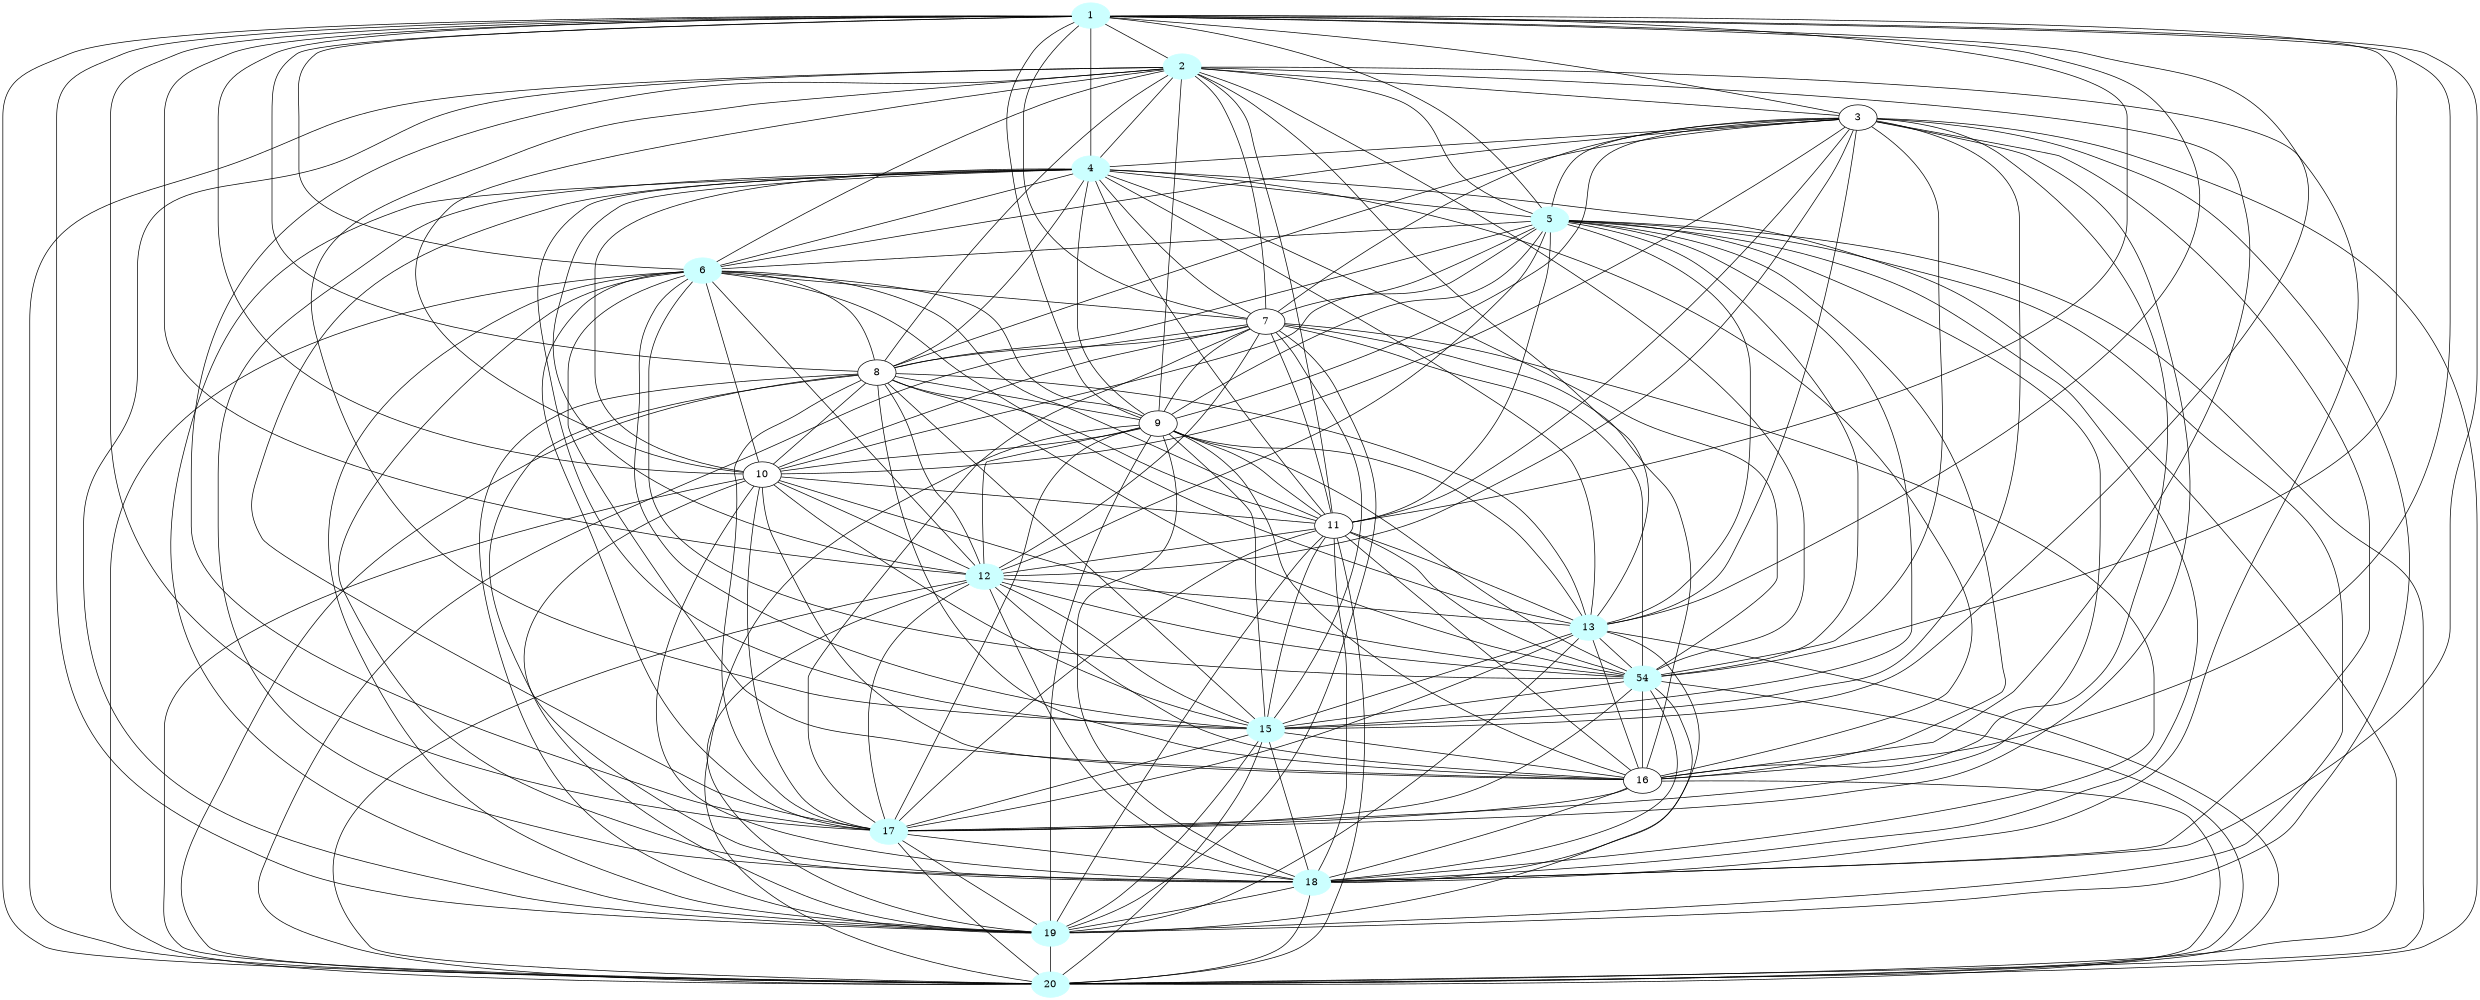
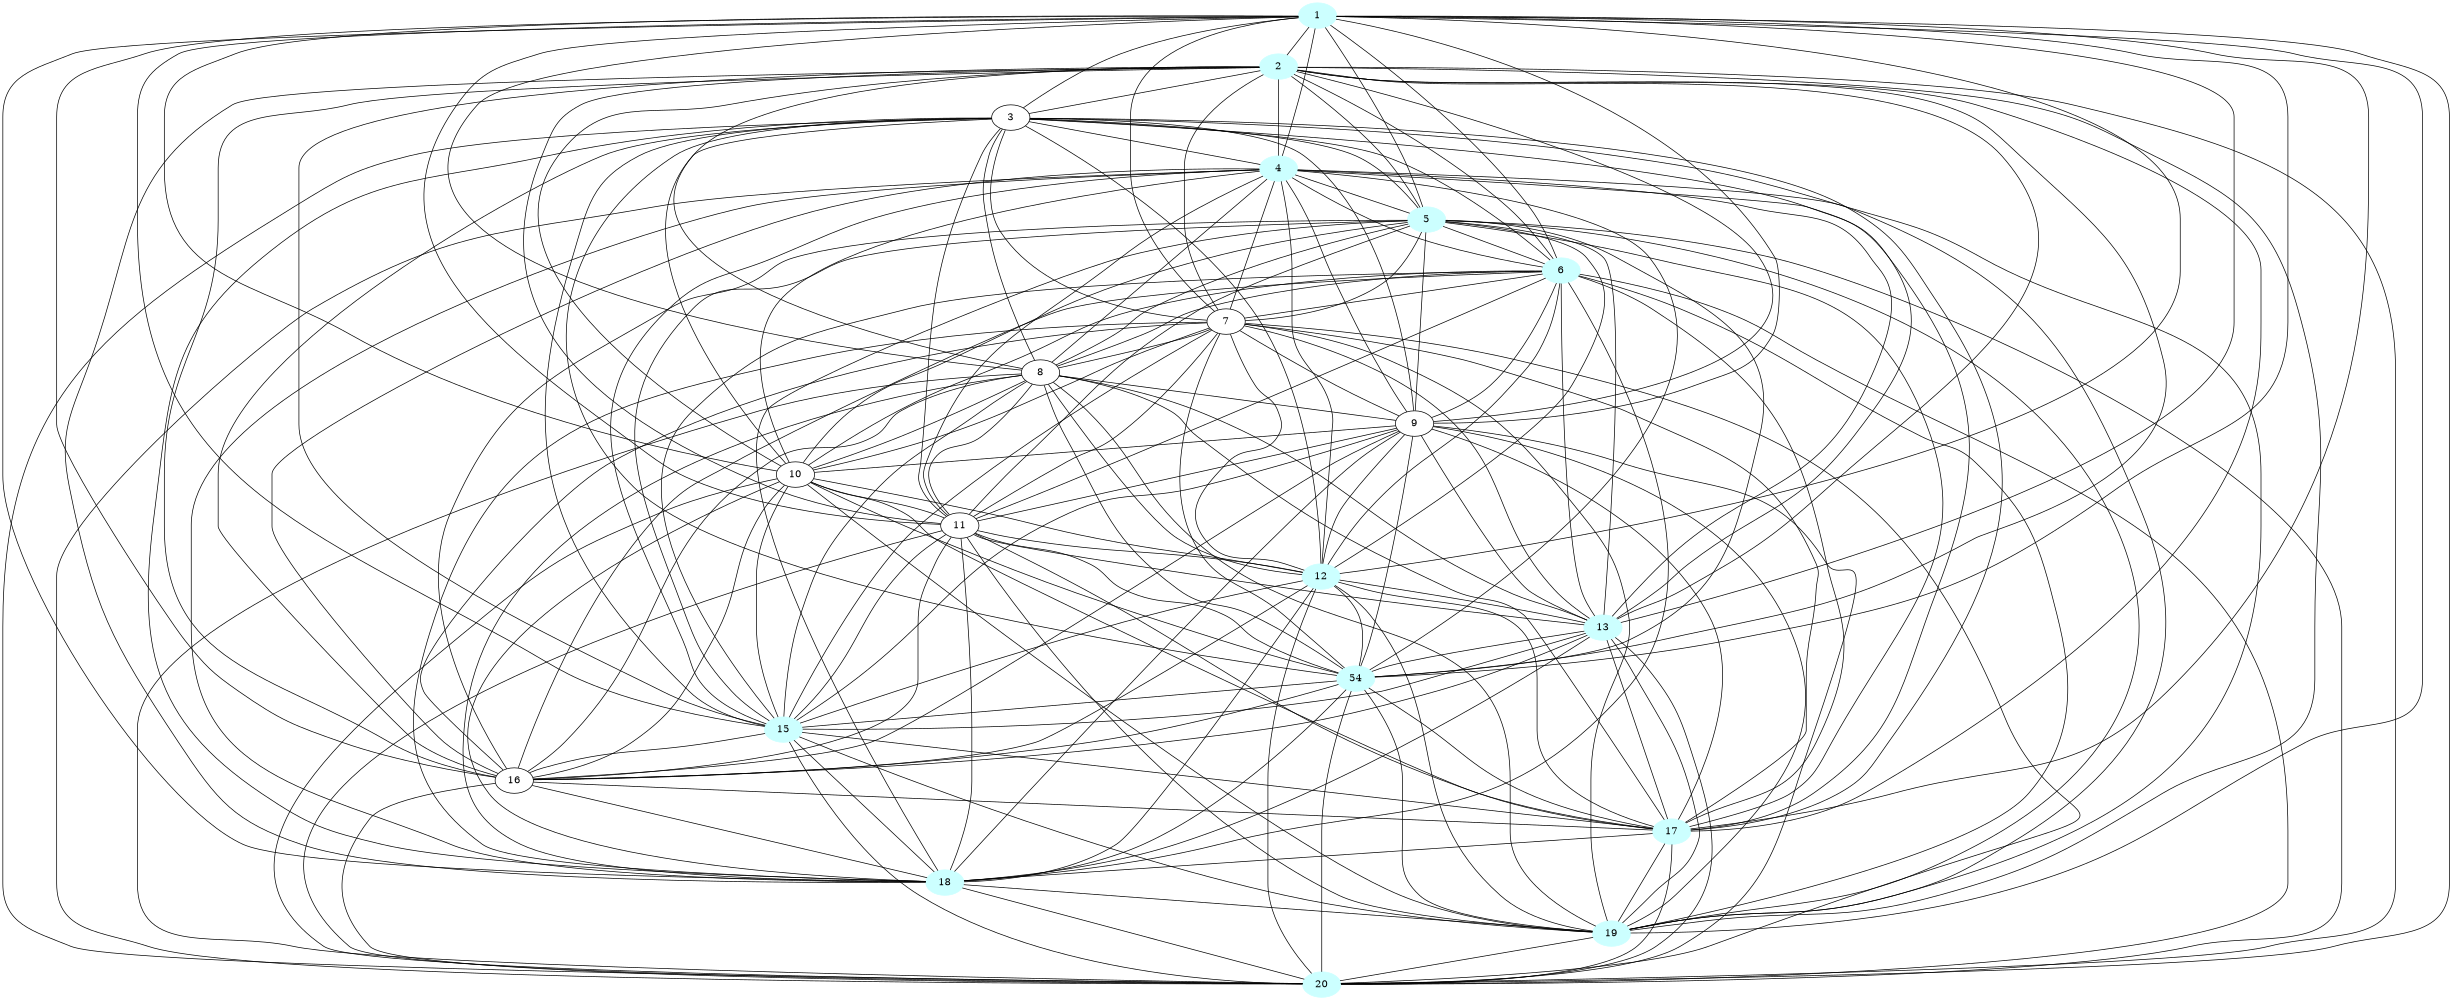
  graph {
    node [color="#CCFFFF" style=filled]
    1
    2
    4
    5
    6
    12
    13
    n8 [label=54]
    15
    17
    18
    19
    20
    3 [color="" style=""]
    7 [color="" style=""]
    8 [color="" style=""]
    9 [color="" style=""]
    10 [color="" style=""]
    11 [color="" style=""]
    16 [color="" style=""]
    1 -- 2
    1 -- 4
    1 -- 5
    1 -- 6
    1 -- 12
    1 -- 13
    1 -- n8
    1 -- 15
    1 -- 17
    1 -- 18
    1 -- 19
    1 -- 20
    1 -- 3
    1 -- 7
    1 -- 8
    1 -- 9
    1 -- 10
    1 -- 11
    1 -- 16
    2 -- 4
    2 -- 5
    2 -- 6
    2 -- 13
    2 -- n8
    2 -- 15
    2 -- 17
    2 -- 18
    2 -- 19
    2 -- 20
    2 -- 3
    2 -- 7
    2 -- 8
    2 -- 9
    2 -- 10
    2 -- 11
    2 -- 16
    4 -- 5
    4 -- 6
    4 -- 12
    4 -- 13
    4 -- n8
    4 -- 15
    4 -- 17
    4 -- 18
    4 -- 19
    4 -- 20
    4 -- 7
    4 -- 8
    4 -- 9
    4 -- 10
    4 -- 11
    4 -- 16
    5 -- 6
    5 -- 12
    5 -- 13
    5 -- n8
    5 -- 15
    5 -- 17
    5 -- 18
    5 -- 19
    5 -- 20
    5 -- 7
    5 -- 8
    5 -- 9
    5 -- 10
    5 -- 11
    5 -- 16
    6 -- 12
    6 -- 13
-   6 -- n8
    6 -- 15
    6 -- 17
    6 -- 18
    6 -- 19
    6 -- 20
    6 -- 7
    6 -- 8
    6 -- 9
    6 -- 10
    6 -- 11
    6 -- 16
    12 -- 13
    12 -- n8
    12 -- 15
    12 -- 17
    12 -- 18
    12 -- 19
    12 -- 20
    12 -- 16
    13 -- n8
    13 -- 15
    13 -- 17
    13 -- 18
    13 -- 19
    13 -- 20
    13 -- 16
    n8 -- 15
    n8 -- 17
    n8 -- 18
    n8 -- 19
    n8 -- 20
    n8 -- 16
    15 -- 17
    15 -- 18
    15 -- 19
    15 -- 20
    15 -- 16
    17 -- 18
    17 -- 19
    17 -- 20
    18 -- 19
    18 -- 20
    19 -- 20
    3 -- 4
    3 -- 5
    3 -- 6
    3 -- 12
    3 -- 13
    3 -- n8
    3 -- 15
    3 -- 17
    3 -- 18
    3 -- 19
    3 -- 20
    3 -- 7
    3 -- 8
    3 -- 9
    3 -- 10
    3 -- 11
    3 -- 16
    7 -- 12
+   7 -- 13
    7 -- n8
    7 -- 15
    7 -- 17
    7 -- 18
    7 -- 19
    7 -- 20
    7 -- 8
    7 -- 9
    7 -- 10
    7 -- 11
    7 -- 16
    8 -- 12
    8 -- 13
    8 -- n8
    8 -- 15
    8 -- 17
    8 -- 18
    8 -- 19
    8 -- 20
    8 -- 9
    8 -- 10
    8 -- 11
    8 -- 16
    9 -- 12
    9 -- 13
    9 -- n8
    9 -- 15
    9 -- 17
    9 -- 18
    9 -- 19
    9 -- 20
    9 -- 10
    9 -- 11
    9 -- 16
    10 -- 12
    10 -- n8
    10 -- 15
    10 -- 17
    10 -- 18
    10 -- 19
    10 -- 20
    10 -- 11
    10 -- 16
    11 -- 12
    11 -- 13
    11 -- n8
    11 -- 15
    11 -- 17
    11 -- 18
    11 -- 19
    11 -- 20
    11 -- 16
    16 -- 17
    16 -- 18
    16 -- 20
  }
